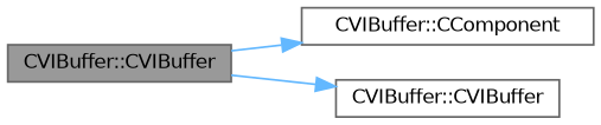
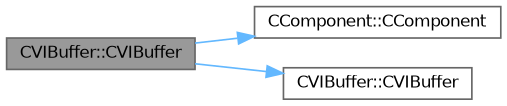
  digraph {
    rankdir=LR
    node [color=grey40 fillcolor=white fontname=Helvetica fontsize=10 shape=box style=filled]
    edge [color=steelblue1 fontname=Helvetica fontsize=10 labelfontname=Helvetica labelfontsize=10 style=solid]
    n1 [color=gray40 fillcolor=grey60 fontcolor=black height=0.2 label="CVIBuffer::CVIBuffer" width=0.4]
-   n2 [height=0.2 label="CVIBuffer::CComponent" width=0.4]
+   n2 [height=0.2 label="CComponent::CComponent" width=0.4]
    n3 [height=0.2 label="CVIBuffer::CVIBuffer" width=0.4]
    n1 -> n2
    n1 -> n3
  }
